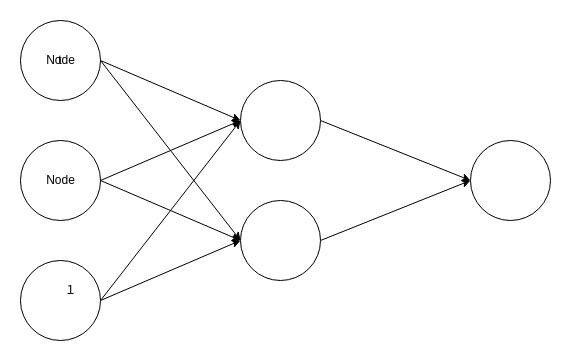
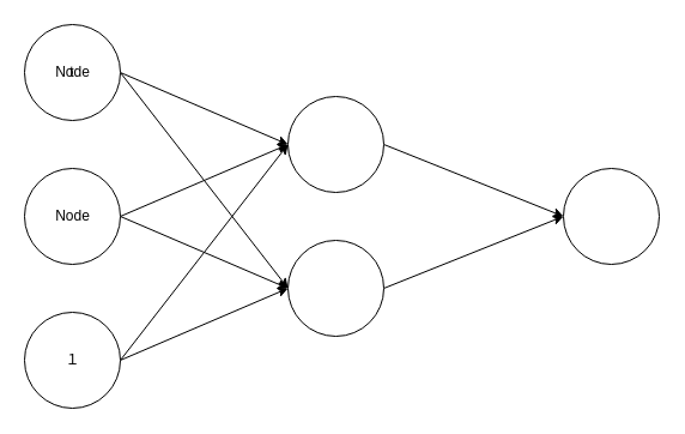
  <mxCell id="0" />
  <mxCell id="1" parent="0" />
  <mxCell id="2" style="edgeStyle=none;html=1;entryX=0;entryY=0.5;entryDx=0;entryDy=0;endArrow=classic;endFill=1;exitX=1;exitY=0.5;exitDx=0;exitDy=0;" edge="1" parent="1" source="4" target="8"><mxGeometry relative="1" as="geometry" /></mxCell>
  <mxCell id="3" style="edgeStyle=none;html=1;exitX=1;exitY=0.5;exitDx=0;exitDy=0;entryX=0;entryY=0.5;entryDx=0;entryDy=0;" edge="1" parent="1" source="4" target="6"><mxGeometry relative="1" as="geometry" /></mxCell>
  <mxCell id="4" value="t" style="ellipse;whiteSpace=wrap;html=1;aspect=fixed;fillColor=light-dark(#FFFFFF,#FFFFFF);" vertex="1" parent="1"><mxGeometry x="20" y="20" width="80" height="80" as="geometry" /></mxCell>
  <mxCell id="5" style="edgeStyle=none;html=1;exitX=1;exitY=0.5;exitDx=0;exitDy=0;entryX=0;entryY=0.5;entryDx=0;entryDy=0;" edge="1" parent="1" source="6" target="15"><mxGeometry relative="1" as="geometry" /></mxCell>
  <mxCell id="6" value="" style="ellipse;whiteSpace=wrap;html=1;aspect=fixed;fillColor=light-dark(#FFFFFF,#FFFFFF);" vertex="1" parent="1"><mxGeometry x="240" y="200" width="80" height="80" as="geometry" /></mxCell>
  <mxCell id="7" style="edgeStyle=none;html=1;exitX=1;exitY=0.5;exitDx=0;exitDy=0;" edge="1" parent="1" source="8"><mxGeometry relative="1" as="geometry"><mxPoint x="470" y="180" as="targetPoint" /></mxGeometry></mxCell>
  <mxCell id="8" value="" style="ellipse;whiteSpace=wrap;html=1;aspect=fixed;fillColor=light-dark(#FFFFFF,#FFFFFF);" vertex="1" parent="1"><mxGeometry x="240" y="80" width="80" height="80" as="geometry" /></mxCell>
  <mxCell id="9" style="edgeStyle=none;html=1;exitX=1;exitY=0.5;exitDx=0;exitDy=0;entryX=0;entryY=0.5;entryDx=0;entryDy=0;" edge="1" parent="1" source="11" target="6"><mxGeometry relative="1" as="geometry" /></mxCell>
  <mxCell id="10" style="edgeStyle=none;html=1;entryX=0;entryY=0.5;entryDx=0;entryDy=0;exitX=1;exitY=0.5;exitDx=0;exitDy=0;" edge="1" parent="1" source="11" target="8"><mxGeometry relative="1" as="geometry" /></mxCell>
  <mxCell id="11" value="" style="ellipse;whiteSpace=wrap;html=1;aspect=fixed;fillColor=light-dark(#FFFFFF,#FFFFFF);" vertex="1" parent="1"><mxGeometry x="20" y="140" width="80" height="80" as="geometry" /></mxCell>
  <mxCell id="12" style="edgeStyle=none;html=1;exitX=1;exitY=0.5;exitDx=0;exitDy=0;entryX=0;entryY=0.5;entryDx=0;entryDy=0;" edge="1" parent="1" source="14" target="8"><mxGeometry relative="1" as="geometry" /></mxCell>
  <mxCell id="13" style="edgeStyle=none;html=1;exitX=1;exitY=0.5;exitDx=0;exitDy=0;entryX=0;entryY=0.5;entryDx=0;entryDy=0;" edge="1" parent="1" source="14" target="6"><mxGeometry relative="1" as="geometry" /></mxCell>
  <mxCell id="14" value="" style="ellipse;whiteSpace=wrap;html=1;aspect=fixed;fillColor=light-dark(#FFFFFF,#FFFFFF);" vertex="1" parent="1"><mxGeometry x="20" y="260" width="80" height="80" as="geometry" /></mxCell>
  <mxCell id="15" value="" style="ellipse;whiteSpace=wrap;html=1;aspect=fixed;fillColor=light-dark(#FFFFFF,#FFFFFF);" vertex="1" parent="1"><mxGeometry x="470" y="140" width="80" height="80" as="geometry" /></mxCell>
  <mxCell id="16" value="&lt;font style=&quot;color: light-dark(rgb(0, 0, 0), rgb(0, 0, 0));&quot;&gt;Node&lt;/font&gt;" style="text;html=1;align=center;verticalAlign=middle;resizable=0;points=[];autosize=1;fillColor=none;" vertex="1" parent="1"><mxGeometry x="35" y="45" width="50" height="30" as="geometry" /></mxCell>
  <mxCell id="17" value="&lt;font style=&quot;color: light-dark(rgb(0, 0, 0), rgb(0, 0, 0));&quot;&gt;Node&lt;/font&gt;" style="text;html=1;align=center;verticalAlign=middle;resizable=0;points=[];autosize=1;fillColor=none;" vertex="1" parent="1"><mxGeometry x="35" y="165" width="50" height="30" as="geometry" /></mxCell>
- <mxCell id="18" value="&lt;font style=&quot;color: light-dark(rgb(0, 0, 0), rgb(0, 0, 0));&quot;&gt;１&lt;/font&gt;" style="text;html=1;align=center;verticalAlign=middle;resizable=0;points=[];autosize=1;fillColor=none;" vertex="1" parent="1"><mxGeometry x="50" y="275" width="40" height="30" as="geometry" /></mxCell>
+ <mxCell id="18" value="&lt;font style=&quot;color: light-dark(rgb(0, 0, 0), rgb(0, 0, 0));&quot;&gt;１&lt;/font&gt;" style="text;html=1;align=center;verticalAlign=middle;resizable=0;points=[];autosize=1;fillColor=none;" vertex="1" parent="1"><mxGeometry x="40" y="285" width="40" height="30" as="geometry" /></mxCell>
